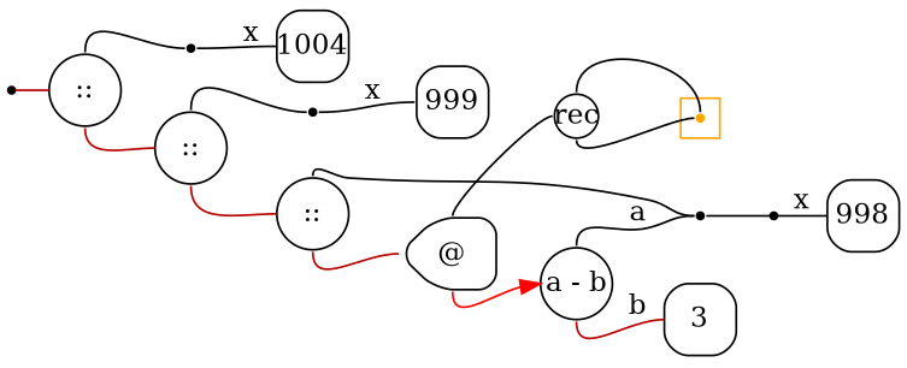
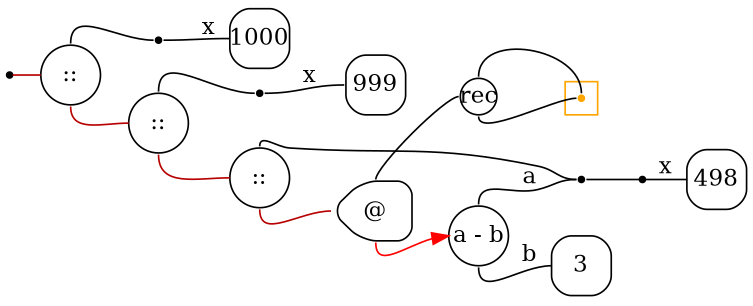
  digraph {
    labeldistance=0
    nodesep=.175
    rankdir=LR
    ranksep=.175
    node [color="#000000" fixedsize=true orientation=90 shape=point style=rounded]
    edge [arrowhead=none arrowtail=none headport=w tailport=n]
    ndcluster_nd162 [color=orange style=""]
    nd1 [color="" orientation="" style=""]
    n3 [label="::" shape=circle orientation=""]
    n4 [label=" " color=""]
    n5 [label="::" shape=circle orientation=""]
-   n6 [label=1004 shape=square]
+   n6 [label=1000 shape=square]
    n7 [label=" " color=""]
    n8 [label="::" shape=circle orientation=""]
    n9 [label=999 shape=square]
    n10 [label="@" shape=house]
    n11 [label=" " color=""]
-   n12 [label=998 shape=square]
+   n12 [label=498 shape=square]
    n13 [height=.3 label=rec shape=circle width=.3 orientation=""]
    n14 [label="a - b" shape=circle orientation=""]
    n15 [label=" " color=""]
    n16 [label=3 shape=square]
    subgraph cluster_1 {
      color=orange
      style=fill
      ndcluster_nd162
    }
    nd1 -> n3 [color="#b70000" tailport=e]
    n3 -> n4
    n3 -> n5 [color="#b70000" tailport=s]
    n4 -> n6 [label=x tailport=e]
    n5 -> n7
    n5 -> n8 [color="#b70000" tailport=s]
    n7 -> n9 [label=x tailport=e]
    n8 -> n10 [color="#b70000" tailport=s]
    n8 -> n11
    n10 -> n13
    n10 -> n14 [arrowhead=normal color=red tailport=s]
    n11 -> n15 [tailport=e]
    n13 -> ndcluster_nd162 [dir=back headport=n]
    n13 -> ndcluster_nd162 [tailport=s]
    n14 -> n11 [label=a]
-   n14 -> n16 [label=b tailport=s color="#b70000"]
+   n14 -> n16 [label=b tailport=s]
    n15 -> n12 [label=x tailport=e]
  }
